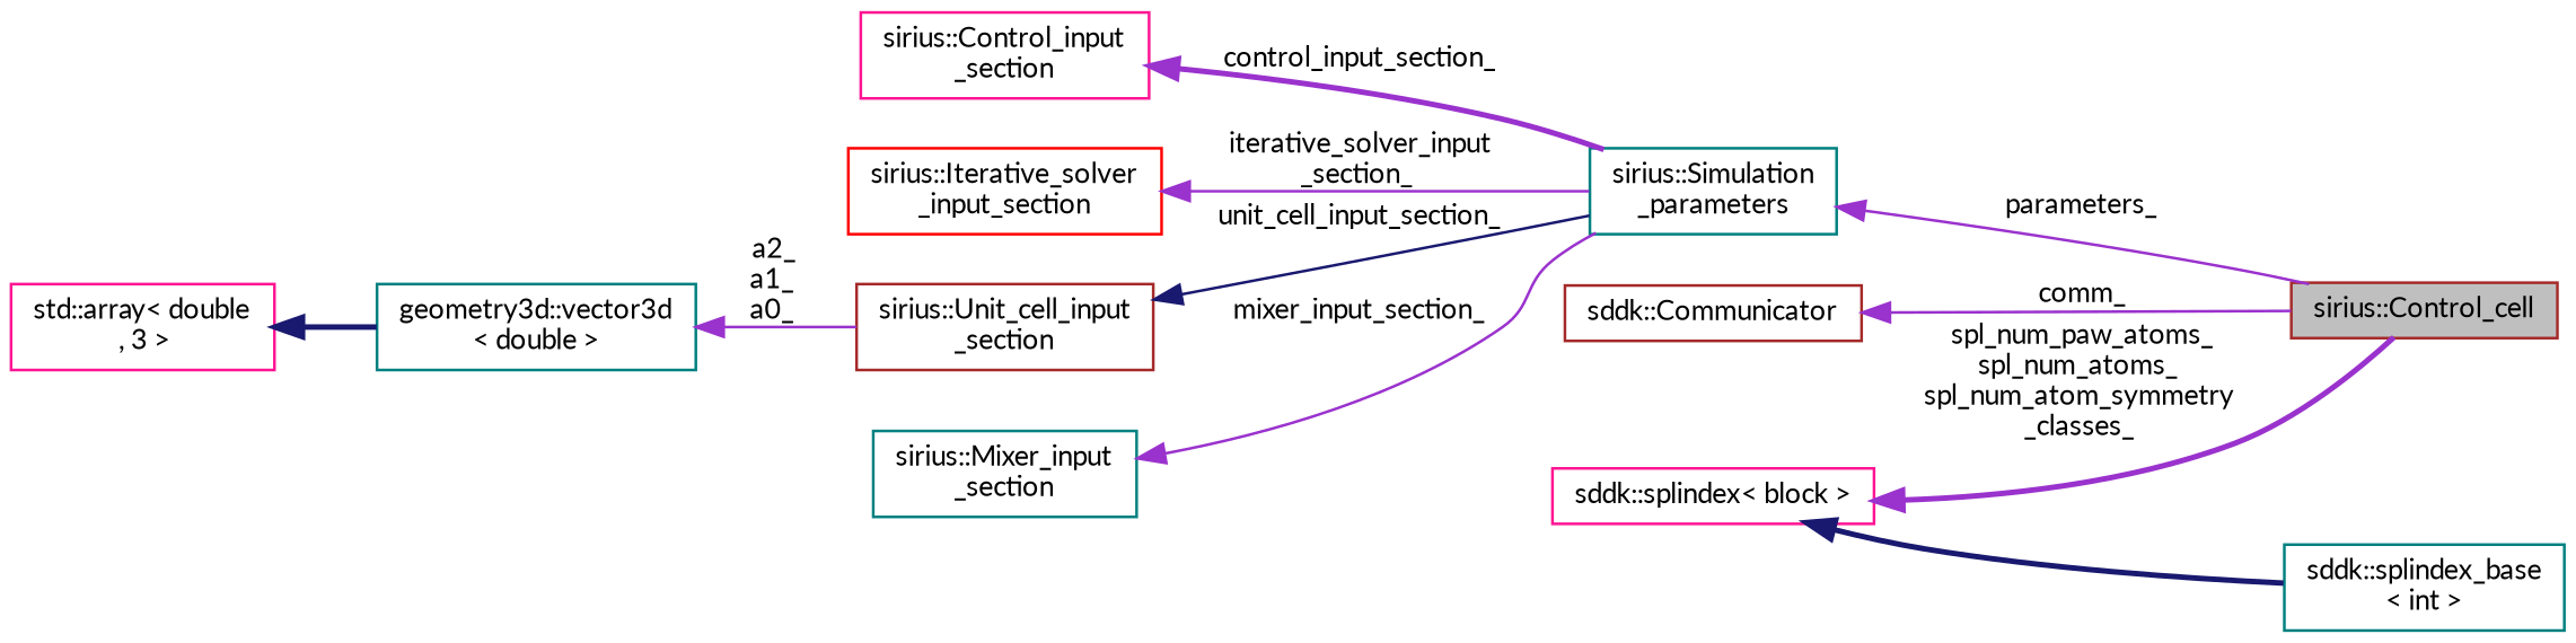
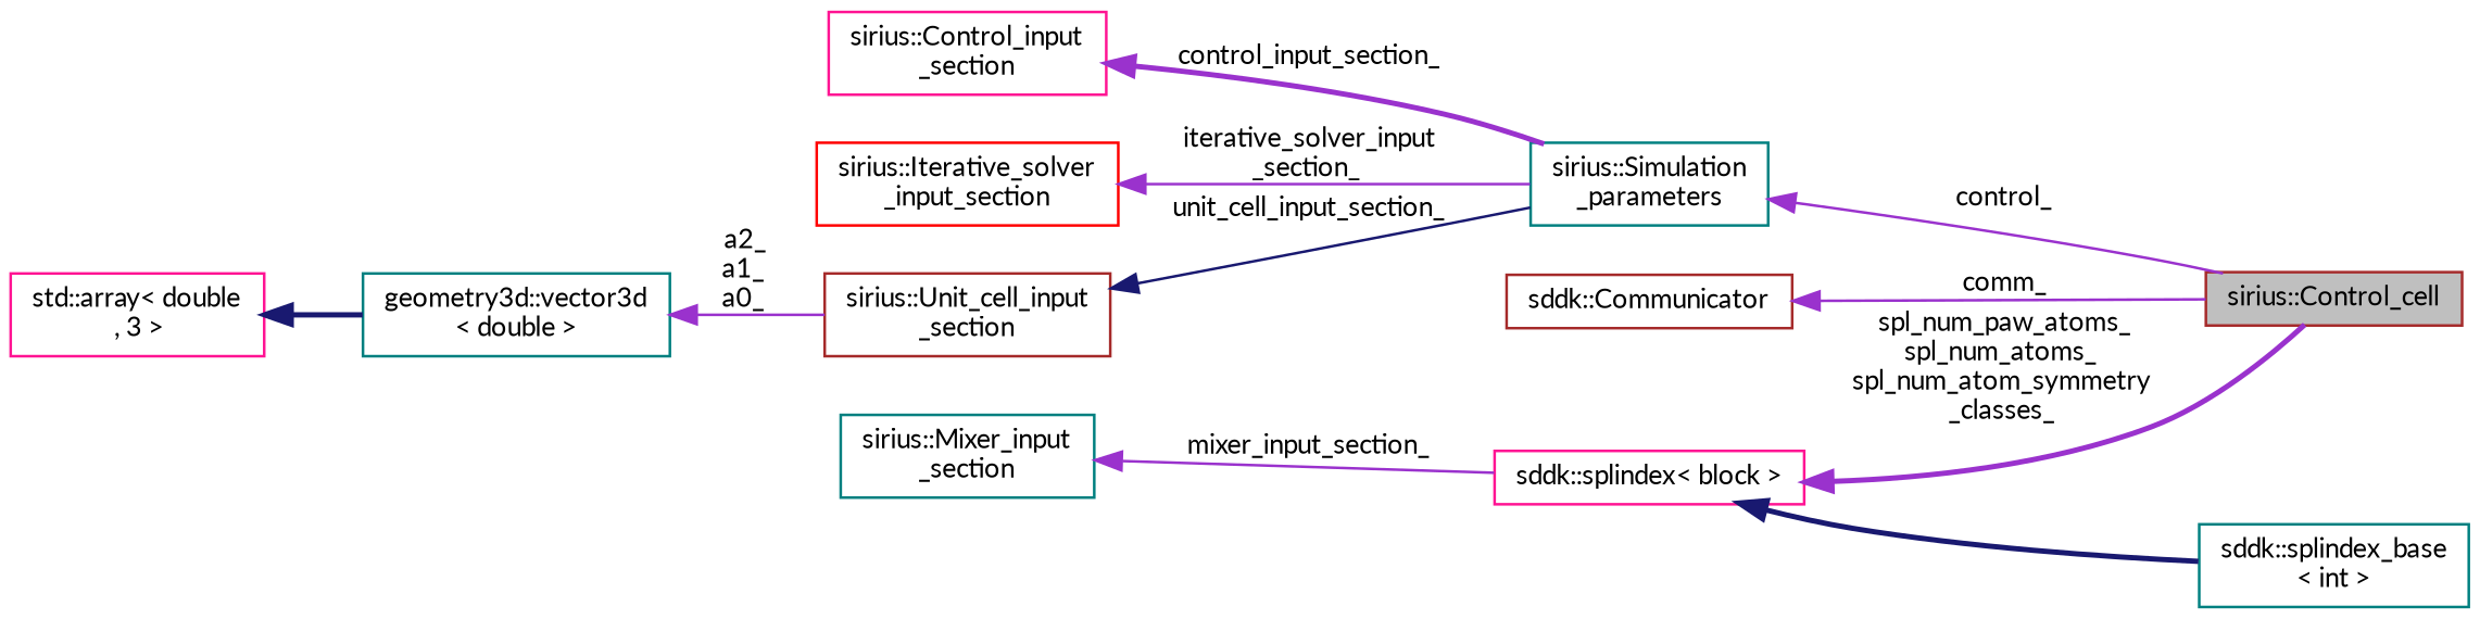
  digraph {
    fontname=Lato
    rankdir=LR
    node [color=teal fillcolor=white fontname=Lato fontsize=10 shape=record style=filled]
    edge [color=darkorchid3 dir=back fontname=Lato fontsize=10 labelfontname=Helvetica labelfontsize=10 style=solid]
    n1 [color=brown fillcolor=grey75 fontcolor=black height=0.2 label="sirius::Control_cell" width=0.4]
    n2 [color=brown height=0.2 label="sddk::Communicator" width=0.4]
    n3 [color=deeppink height=0.2 label="sddk::splindex\< block \>" width=0.4]
    n4 [height=0.2 label="sddk::splindex_base\l\< int \>" width=0.4]
    n5 [height=0.2 label="sirius::Simulation\l_parameters" width=0.4]
    n6 [color=red height=0.2 label="sirius::Iterative_solver\l_input_section" width=0.4]
    n7 [color=brown height=0.2 label="sirius::Unit_cell_input\l_section" width=0.4]
    n8 [height=0.2 label="geometry3d::vector3d\l\< double \>" width=0.4]
    n9 [color=deeppink height=0.2 label="std::array\< double\l , 3 \>" width=0.4]
    n10 [height=0.2 label="sirius::Mixer_input\l_section" width=0.4]
    n11 [color=deeppink height=0.2 label="sirius::Control_input\l_section" width=0.4]
    n2 -> n1 [label=" comm_"]
    n3 -> n1 [label=" spl_num_paw_atoms_\nspl_num_atoms_\nspl_num_atom_symmetry\l_classes_" style=bold]
    n3 -> n4 [color=midnightblue style=bold]
-   n5 -> n1 [label=" parameters_"]
+   n5 -> n1 [label=" control_"]
    n6 -> n5 [label=" iterative_solver_input\l_section_"]
    n7 -> n5 [color=midnightblue label=" unit_cell_input_section_"]
    n8 -> n7 [label=" a2_\na1_\na0_"]
    n9 -> n8 [color=midnightblue style=bold]
-   n10 -> n5 [label=" mixer_input_section_"]
+   n10 -> n3 [label=" mixer_input_section_"]
    n11 -> n5 [label=" control_input_section_" style=bold]
  }
